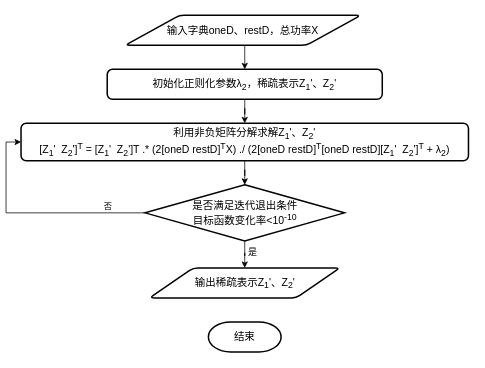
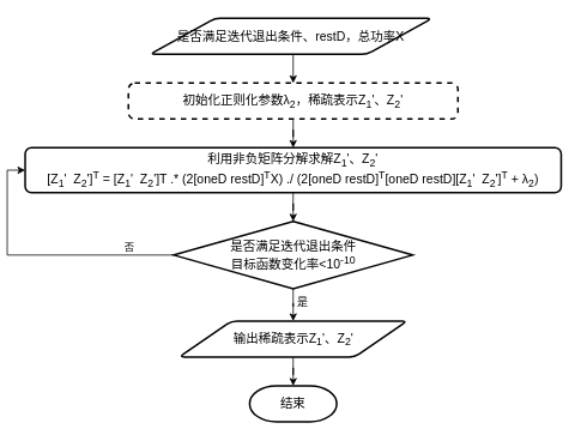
  <mxCell id="0" />
  <mxCell id="1" parent="0" />
  <mxCell id="2" style="edgeStyle=orthogonalEdgeStyle;rounded=0;orthogonalLoop=1;jettySize=auto;html=1;exitX=0.5;exitY=1;exitDx=0;exitDy=0;entryX=0.5;entryY=0;entryDx=0;entryDy=0;" edge="1" parent="1" source="3" target="5"><mxGeometry relative="1" as="geometry" /></mxCell>
- <mxCell id="3" value="&lt;font style=&quot;font-size: 14px&quot;&gt;输入字典oneD、restD，总功率X&lt;/font&gt;" style="shape=parallelogram;html=1;strokeWidth=2;perimeter=parallelogramPerimeter;whiteSpace=wrap;rounded=1;arcSize=12;size=0.23;" vertex="1" parent="1"><mxGeometry x="159" y="20" width="314" height="40" as="geometry" /></mxCell>
+ <mxCell id="3" value="&lt;font style=&quot;font-size: 14px&quot;&gt;是否满足迭代退出条件、restD，总功率X&lt;/font&gt;" style="shape=parallelogram;html=1;strokeWidth=2;perimeter=parallelogramPerimeter;whiteSpace=wrap;rounded=1;arcSize=12;size=0.23;" vertex="1" parent="1"><mxGeometry x="159" y="20" width="314" height="40" as="geometry" /></mxCell>
  <mxCell id="4" style="edgeStyle=orthogonalEdgeStyle;rounded=0;orthogonalLoop=1;jettySize=auto;html=1;exitX=0.5;exitY=1;exitDx=0;exitDy=0;" edge="1" parent="1" source="5" target="7"><mxGeometry relative="1" as="geometry" /></mxCell>
- <mxCell id="5" value="&lt;font style=&quot;font-size: 14px&quot;&gt;初始化正则化参数λ&lt;sub&gt;2&lt;/sub&gt;，稀疏表示Z&lt;sub&gt;1&lt;/sub&gt;'、Z&lt;sub&gt;2&lt;/sub&gt;&lt;/font&gt;&lt;span style=&quot;font-size: 14px&quot;&gt;'&lt;/span&gt;" style="rounded=1;whiteSpace=wrap;html=1;absoluteArcSize=1;arcSize=14;strokeWidth=2;" vertex="1" parent="1"><mxGeometry x="135" y="92" width="367" height="40" as="geometry" /></mxCell>
+ <mxCell id="5" value="&lt;font style=&quot;font-size: 14px&quot;&gt;初始化正则化参数λ&lt;sub&gt;2&lt;/sub&gt;，稀疏表示Z&lt;sub&gt;1&lt;/sub&gt;'、Z&lt;sub&gt;2&lt;/sub&gt;&lt;/font&gt;&lt;span style=&quot;font-size: 14px&quot;&gt;'&lt;/span&gt;" style="rounded=1;whiteSpace=wrap;html=1;absoluteArcSize=1;arcSize=14;strokeWidth=2;dashed=1;" vertex="1" parent="1"><mxGeometry x="135" y="92" width="367" height="40" as="geometry" /></mxCell>
  <mxCell id="6" value="" style="edgeStyle=orthogonalEdgeStyle;rounded=0;orthogonalLoop=1;jettySize=auto;html=1;" edge="1" parent="1" source="7" target="11"><mxGeometry relative="1" as="geometry" /></mxCell>
  <mxCell id="7" value="&lt;font&gt;&lt;font style=&quot;font-size: 14px&quot;&gt;利用非负矩阵分解求解&lt;font&gt;Z&lt;sub&gt;1&lt;/sub&gt;'、Z&lt;sub&gt;2&lt;/sub&gt;&lt;/font&gt;'&lt;br&gt;[Z&lt;sub&gt;1&lt;/sub&gt;'&amp;nbsp; Z&lt;sub&gt;2&lt;/sub&gt;']&lt;sup&gt;T&lt;/sup&gt; = [Z&lt;sub&gt;1&lt;/sub&gt;'&amp;nbsp; Z&lt;sub&gt;2&lt;/sub&gt;']T .* (2[oneD restD]&lt;sup&gt;T&lt;/sup&gt;X) ./ (2[oneD restD]&lt;sup&gt;T&lt;/sup&gt;[oneD restD][Z&lt;sub&gt;1&lt;/sub&gt;'&amp;nbsp; Z&lt;sub&gt;2&lt;/sub&gt;']&lt;sup&gt;T&lt;/sup&gt; + λ&lt;sub&gt;2&lt;/sub&gt;)&lt;/font&gt;&lt;br&gt;&lt;/font&gt;" style="rounded=1;whiteSpace=wrap;html=1;absoluteArcSize=1;arcSize=14;strokeWidth=2;" vertex="1" parent="1"><mxGeometry x="20" y="164" width="597" height="50" as="geometry" /></mxCell>
  <mxCell id="8" value="" style="edgeStyle=orthogonalEdgeStyle;rounded=0;orthogonalLoop=1;jettySize=auto;html=1;" edge="1" parent="1" source="11" target="13"><mxGeometry relative="1" as="geometry" /></mxCell>
  <mxCell id="9" style="edgeStyle=orthogonalEdgeStyle;rounded=0;orthogonalLoop=1;jettySize=auto;html=1;exitX=0;exitY=0.5;exitDx=0;exitDy=0;exitPerimeter=0;entryX=0;entryY=0.5;entryDx=0;entryDy=0;" edge="1" parent="1" source="11" target="7"><mxGeometry relative="1" as="geometry" /></mxCell>
  <mxCell id="10" value="否" style="edgeLabel;html=1;align=center;verticalAlign=middle;resizable=0;points=[];" vertex="1" connectable="0" parent="9"><mxGeometry x="-0.677" relative="1" as="geometry"><mxPoint x="-2.5" y="-9.5" as="offset" /></mxGeometry></mxCell>
  <mxCell id="11" value="&lt;font style=&quot;font-size: 14px&quot;&gt;是否满足迭代退出条件&lt;br&gt;目标函数变化率&amp;lt;10&lt;sup&gt;-10&lt;/sup&gt;&lt;/font&gt;" style="strokeWidth=2;html=1;shape=mxgraph.flowchart.decision;whiteSpace=wrap;" vertex="1" parent="1"><mxGeometry x="185.5" y="246" width="266" height="75" as="geometry" /></mxCell>
+ <mxCell id="12" value="" style="edgeStyle=orthogonalEdgeStyle;rounded=0;orthogonalLoop=1;jettySize=auto;html=1;" edge="1" parent="1" source="13" target="15"><mxGeometry relative="1" as="geometry" /></mxCell>
  <mxCell id="13" value="&lt;font style=&quot;font-size: 14px&quot;&gt;输出稀疏表示&lt;/font&gt;&lt;font style=&quot;font-size: 14px&quot;&gt;Z&lt;sub&gt;1&lt;/sub&gt;'、Z&lt;sub&gt;2&lt;/sub&gt;&lt;/font&gt;&lt;span style=&quot;font-size: 14px&quot;&gt;'&lt;/span&gt;" style="shape=parallelogram;html=1;strokeWidth=2;perimeter=parallelogramPerimeter;whiteSpace=wrap;rounded=1;arcSize=12;size=0.23;" vertex="1" parent="1"><mxGeometry x="191.5" y="357" width="254" height="40" as="geometry" /></mxCell>
  <mxCell id="14" value="是" style="text;html=1;align=center;verticalAlign=middle;resizable=0;points=[];autosize=1;" vertex="1" parent="1"><mxGeometry x="318" y="327" width="22" height="18" as="geometry" /></mxCell>
  <mxCell id="15" value="&lt;font style=&quot;font-size: 14px&quot;&gt;结束&lt;/font&gt;" style="strokeWidth=2;html=1;shape=mxgraph.flowchart.terminator;whiteSpace=wrap;" vertex="1" parent="1"><mxGeometry x="270" y="429" width="97" height="40" as="geometry" /></mxCell>
